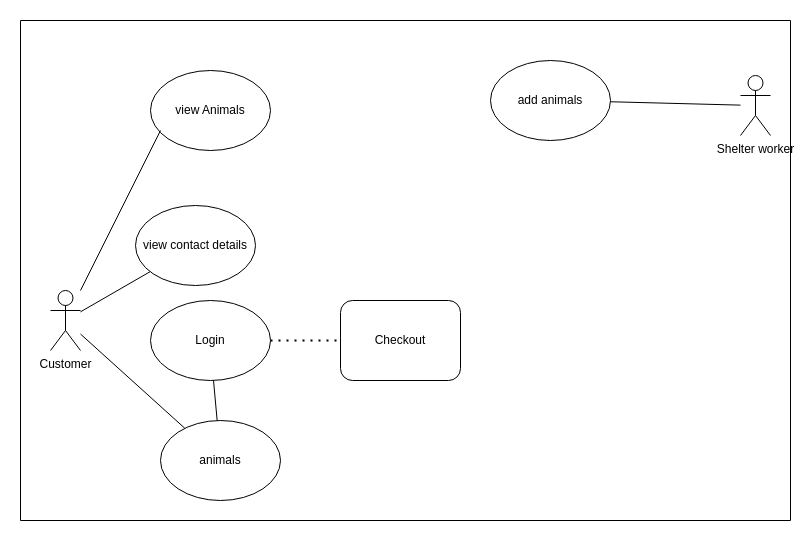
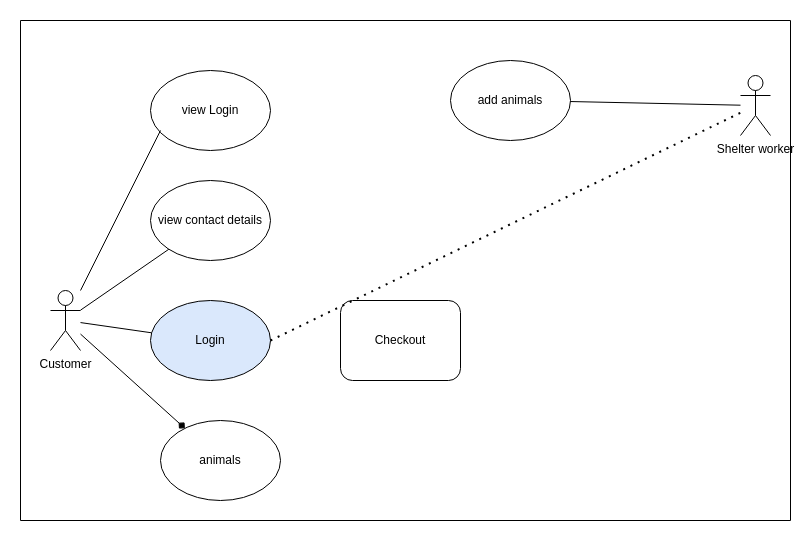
  <mxCell id="0" />
  <mxCell id="1" parent="0" />
  <mxCell id="2" value="Customer" style="shape=umlActor;verticalLabelPosition=bottom;verticalAlign=top;html=1;outlineConnect=0;" vertex="1" parent="1"><mxGeometry x="50" y="290" width="30" height="60" as="geometry" /></mxCell>
  <mxCell id="3" value="Shelter worker" style="shape=umlActor;verticalLabelPosition=bottom;verticalAlign=top;html=1;outlineConnect=0;" vertex="1" parent="1"><mxGeometry x="740" y="75" width="30" height="60" as="geometry" /></mxCell>
- <mxCell id="4" value="view Animals" style="ellipse;whiteSpace=wrap;html=1;" vertex="1" parent="1"><mxGeometry x="150" y="70" width="120" height="80" as="geometry" /></mxCell>
- <mxCell id="5" value="view contact details" style="ellipse;whiteSpace=wrap;html=1;" vertex="1" parent="1"><mxGeometry x="135" y="205" width="120" height="80" as="geometry" /></mxCell>
- <mxCell id="6" value="Login" style="ellipse;whiteSpace=wrap;html=1;" vertex="1" parent="1"><mxGeometry x="150" y="300" width="120" height="80" as="geometry" /></mxCell>
+ <mxCell id="4" value="view Login" style="ellipse;whiteSpace=wrap;html=1;" vertex="1" parent="1"><mxGeometry x="150" y="70" width="120" height="80" as="geometry" /></mxCell>
+ <mxCell id="5" value="view contact details" style="ellipse;whiteSpace=wrap;html=1;" vertex="1" parent="1"><mxGeometry x="150" y="180" width="120" height="80" as="geometry" /></mxCell>
+ <mxCell id="6" value="Login" style="ellipse;whiteSpace=wrap;html=1;fillColor=#dae8fc;" vertex="1" parent="1"><mxGeometry x="150" y="300" width="120" height="80" as="geometry" /></mxCell>
  <mxCell id="7" value="animals" style="ellipse;whiteSpace=wrap;html=1;" vertex="1" parent="1"><mxGeometry x="160" y="420" width="120" height="80" as="geometry" /></mxCell>
- <mxCell id="8" value="add animals" style="ellipse;whiteSpace=wrap;html=1;" vertex="1" parent="1"><mxGeometry x="490" y="60" width="120" height="80" as="geometry" /></mxCell>
+ <mxCell id="8" value="add animals" style="ellipse;whiteSpace=wrap;html=1;" vertex="1" parent="1"><mxGeometry x="450" y="60" width="120" height="80" as="geometry" /></mxCell>
  <mxCell id="9" value="Checkout" style="whiteSpace=wrap;html=1;rounded=1;" vertex="1" parent="1"><mxGeometry x="340" y="300" width="120" height="80" as="geometry" /></mxCell>
- <mxCell id="10" value="" style="endArrow=none;dashed=1;html=1;dashPattern=1 3;strokeWidth=2;rounded=0;exitX=1;exitY=0.5;exitDx=0;exitDy=0;" edge="1" parent="1" source="6" target="9"><mxGeometry width="50" height="50" relative="1" as="geometry"><mxPoint x="340" y="340" as="sourcePoint" /><mxPoint x="390" y="290" as="targetPoint" /></mxGeometry></mxCell>
- <mxCell id="11" value="" style="endArrow=none;html=1;rounded=0;" edge="1" parent="1" source="6" target="7"><mxGeometry width="50" height="50" relative="1" as="geometry"><mxPoint x="340" y="340" as="sourcePoint" /><mxPoint x="390" y="290" as="targetPoint" /></mxGeometry></mxCell>
+ <mxCell id="10" value="" style="endArrow=none;dashed=1;html=1;dashPattern=1 3;strokeWidth=2;rounded=0;exitX=1;exitY=0.5;exitDx=0;exitDy=0;" edge="1" parent="1" source="6" target="3"><mxGeometry width="50" height="50" relative="1" as="geometry"><mxPoint x="340" y="340" as="sourcePoint" /><mxPoint x="390" y="290" as="targetPoint" /></mxGeometry></mxCell>
+ <mxCell id="11" value="" style="endArrow=none;html=1;rounded=0;" edge="1" parent="1" source="6" target="2"><mxGeometry width="50" height="50" relative="1" as="geometry"><mxPoint x="340" y="340" as="sourcePoint" /><mxPoint x="390" y="290" as="targetPoint" /></mxGeometry></mxCell>
  <mxCell id="12" value="" style="endArrow=none;html=1;rounded=0;" edge="1" parent="1" source="2" target="5"><mxGeometry width="50" height="50" relative="1" as="geometry"><mxPoint x="340" y="340" as="sourcePoint" /><mxPoint x="390" y="290" as="targetPoint" /></mxGeometry></mxCell>
  <mxCell id="13" value="" style="endArrow=none;html=1;rounded=0;" edge="1" parent="1" source="2"><mxGeometry width="50" height="50" relative="1" as="geometry"><mxPoint x="110" y="180" as="sourcePoint" /><mxPoint x="160" y="130" as="targetPoint" /></mxGeometry></mxCell>
- <mxCell id="14" value="" style="endArrow=none;html=1;rounded=0;" edge="1" parent="1" source="2" target="7"><mxGeometry width="50" height="50" relative="1" as="geometry"><mxPoint x="90" y="440" as="sourcePoint" /><mxPoint x="140" y="390" as="targetPoint" /></mxGeometry></mxCell>
+ <mxCell id="14" value="" style="endArrow=diamond;html=1;rounded=0;" edge="1" parent="1" source="2" target="7"><mxGeometry width="50" height="50" relative="1" as="geometry"><mxPoint x="90" y="440" as="sourcePoint" /><mxPoint x="140" y="390" as="targetPoint" /></mxGeometry></mxCell>
  <mxCell id="15" value="" style="endArrow=none;html=1;rounded=0;" edge="1" parent="1" source="8" target="3"><mxGeometry width="50" height="50" relative="1" as="geometry"><mxPoint x="340" y="340" as="sourcePoint" /><mxPoint x="390" y="290" as="targetPoint" /></mxGeometry></mxCell>
  <mxCell id="16" value="" style="swimlane;startSize=0;" vertex="1" parent="1"><mxGeometry x="20" y="20" width="770" height="500" as="geometry" /></mxCell>
